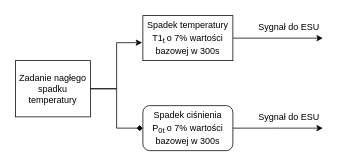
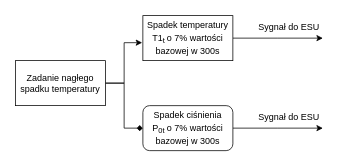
  <mxCell id="0" />
  <mxCell id="1" parent="0" />
  <mxCell id="2" style="edgeStyle=orthogonalEdgeStyle;rounded=0;orthogonalLoop=1;jettySize=auto;html=1;entryX=-0.008;entryY=0.601;entryDx=0;entryDy=0;entryPerimeter=0;fontSize=12;" edge="1" parent="1" source="4" target="8"><mxGeometry relative="1" as="geometry" /></mxCell>
  <mxCell id="3" style="edgeStyle=orthogonalEdgeStyle;rounded=0;orthogonalLoop=1;jettySize=auto;html=1;entryX=0;entryY=0.5;entryDx=0;entryDy=0;fontSize=12;endArrow=diamond;" edge="1" parent="1" source="4" target="6"><mxGeometry relative="1" as="geometry" /></mxCell>
- <mxCell id="4" value="Zadanie nagłego spadku temperatury" style="rounded=0;whiteSpace=wrap;html=1;" vertex="1" parent="1"><mxGeometry x="20" y="80" width="100" height="75" as="geometry" /></mxCell>
+ <mxCell id="4" value="Zadanie nagłego spadku temperatury" style="rounded=0;whiteSpace=wrap;html=1;" vertex="1" parent="1"><mxGeometry x="20" y="80" width="120" height="60" as="geometry" /></mxCell>
  <mxCell id="5" style="edgeStyle=orthogonalEdgeStyle;rounded=0;orthogonalLoop=1;jettySize=auto;html=1;fontSize=12;" edge="1" parent="1" source="6"><mxGeometry relative="1" as="geometry"><mxPoint x="430" y="170" as="targetPoint" /></mxGeometry></mxCell>
  <mxCell id="6" value="&lt;font style=&quot;font-size: 12px;&quot;&gt;Spadek ciśnienia P&lt;sub style=&quot;&quot;&gt;0t&lt;/sub&gt;&lt;sup style=&quot;&quot;&gt;&amp;nbsp;&lt;/sup&gt;o 7% wartości bazowej w 300s&lt;/font&gt;" style="whiteSpace=wrap;html=1;rounded=1;" vertex="1" parent="1"><mxGeometry x="190" y="140" width="120" height="60" as="geometry" /></mxCell>
  <mxCell id="7" style="edgeStyle=orthogonalEdgeStyle;rounded=0;orthogonalLoop=1;jettySize=auto;html=1;fontSize=12;" edge="1" parent="1" source="8"><mxGeometry relative="1" as="geometry"><mxPoint x="430" y="50" as="targetPoint" /></mxGeometry></mxCell>
  <mxCell id="8" value="&lt;font style=&quot;font-size: 12px;&quot;&gt;Spadek temperatury T1&lt;sub style=&quot;&quot;&gt;t&lt;/sub&gt;&lt;sup style=&quot;&quot;&gt;&amp;nbsp;&lt;/sup&gt;o 7% wartości bazowej w 300s&lt;/font&gt;" style="rounded=0;whiteSpace=wrap;html=1;" vertex="1" parent="1"><mxGeometry x="190" y="20" width="120" height="60" as="geometry" /></mxCell>
  <mxCell id="9" value="Sygnał do ESU" style="text;html=1;strokeColor=none;fillColor=none;align=center;verticalAlign=middle;whiteSpace=wrap;rounded=0;fontSize=12;" vertex="1" parent="1"><mxGeometry x="340" y="20" width="90" height="30" as="geometry" /></mxCell>
  <mxCell id="10" value="Sygnał do ESU" style="text;html=1;strokeColor=none;fillColor=none;align=center;verticalAlign=middle;whiteSpace=wrap;rounded=0;fontSize=12;" vertex="1" parent="1"><mxGeometry x="340" y="140" width="90" height="30" as="geometry" /></mxCell>
